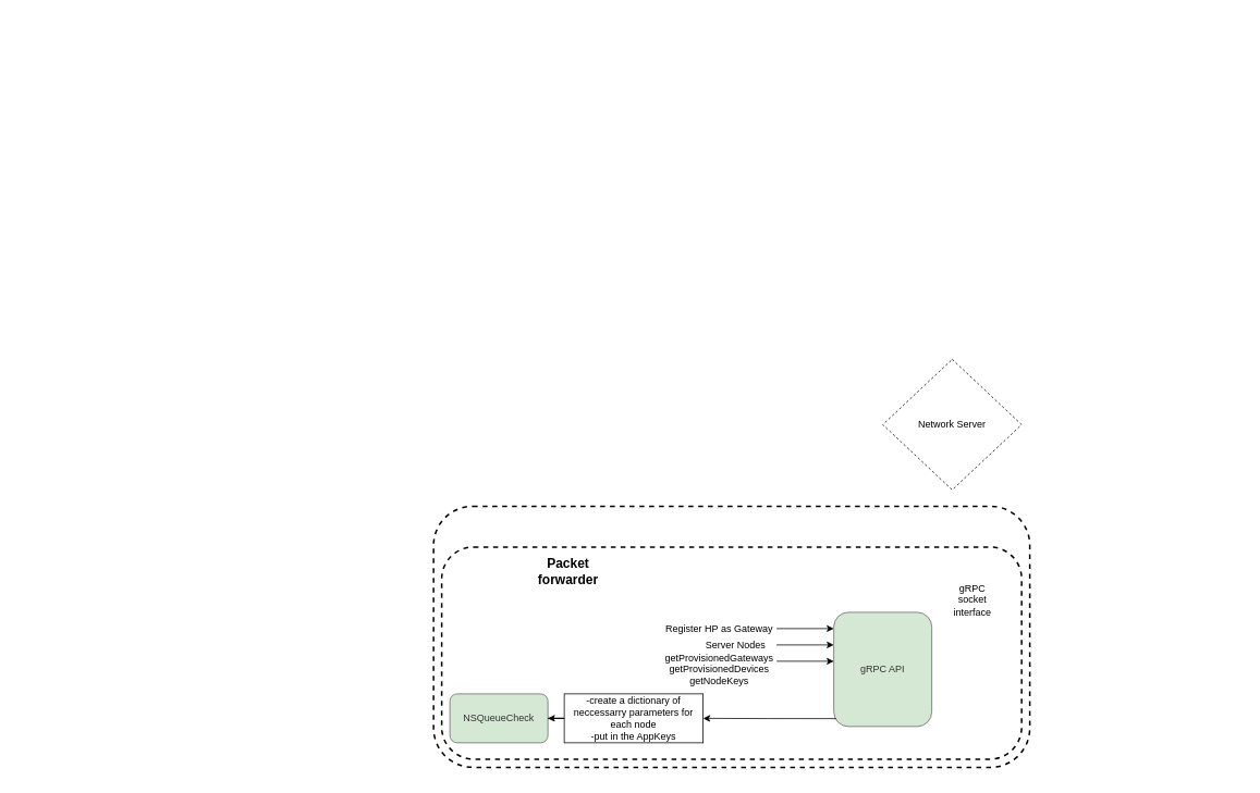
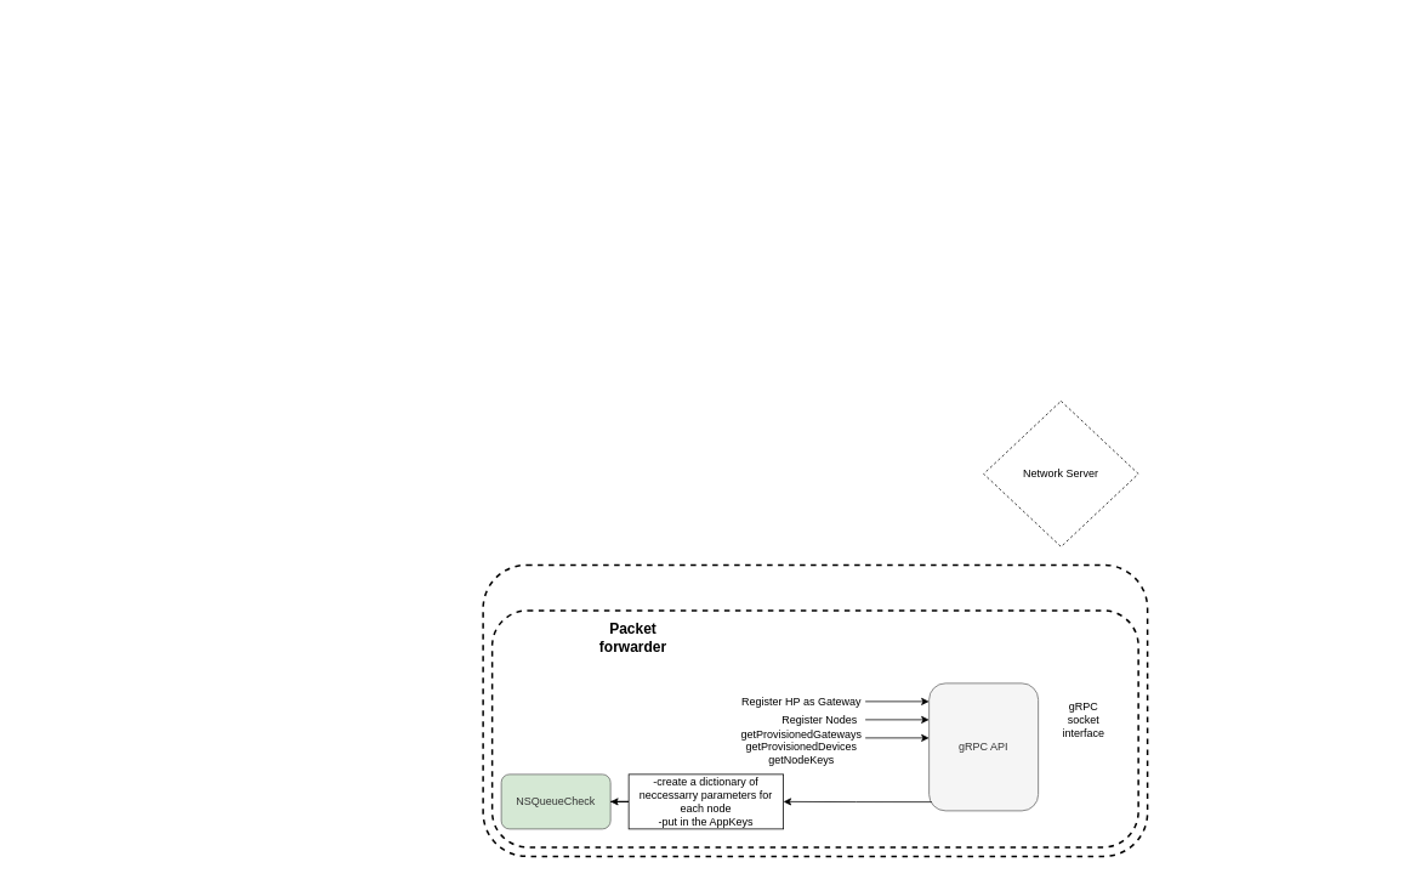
  <mxCell id="0" />
  <mxCell id="1" parent="0" />
  <mxCell id="2" value="&lt;div&gt;&lt;br&gt;&lt;/div&gt;&lt;div&gt;&lt;br&gt;&lt;/div&gt;&lt;div&gt;&lt;br&gt;&lt;/div&gt;&lt;div&gt;&lt;br&gt;&lt;/div&gt;&lt;div&gt;&lt;br&gt;&lt;/div&gt;&lt;div&gt;&lt;br&gt;&lt;/div&gt;&lt;div&gt;&lt;br&gt;&lt;/div&gt;&lt;div&gt;&lt;br&gt;&lt;/div&gt;&lt;div&gt;&lt;br&gt;&lt;/div&gt;&lt;div&gt;&lt;br&gt;&lt;/div&gt;&lt;div&gt;&lt;br&gt;&lt;/div&gt;&lt;div&gt;&lt;br&gt;&lt;/div&gt;&lt;div&gt;&lt;br&gt;&lt;/div&gt;&lt;div&gt;&lt;br&gt;&lt;/div&gt;&lt;div&gt;&lt;br&gt;&lt;/div&gt;&lt;div&gt;&lt;br&gt;&lt;/div&gt;&lt;div&gt;&lt;br&gt;&lt;/div&gt;&lt;div&gt;&lt;br&gt;&lt;/div&gt;&lt;div&gt;packet Forwarder&lt;/div&gt;" style="rounded=1;whiteSpace=wrap;html=1;dashed=1;movable=0;resizable=0;rotatable=0;deletable=0;editable=0;locked=1;connectable=0;strokeWidth=2;" parent="1" vertex="1"><mxGeometry x="530" y="620" width="730" height="320" as="geometry" /></mxCell>
  <mxCell id="3" value="&lt;div style=&quot;font-size: 16px;&quot;&gt;&lt;font style=&quot;font-size: 16px;&quot;&gt;&lt;b&gt;&lt;br&gt;&lt;/b&gt;&lt;/font&gt;&lt;/div&gt;&lt;div style=&quot;font-size: 16px;&quot;&gt;&lt;font style=&quot;font-size: 16px;&quot;&gt;&lt;b&gt;&lt;br&gt;&lt;/b&gt;&lt;/font&gt;&lt;/div&gt;&lt;div style=&quot;font-size: 16px;&quot;&gt;&lt;font style=&quot;font-size: 16px;&quot;&gt;&lt;b&gt;&lt;br&gt;&lt;/b&gt;&lt;/font&gt;&lt;/div&gt;&lt;div style=&quot;font-size: 16px;&quot;&gt;&lt;font style=&quot;font-size: 16px;&quot;&gt;&lt;b&gt;&lt;br&gt;&lt;/b&gt;&lt;/font&gt;&lt;/div&gt;&lt;div style=&quot;font-size: 16px;&quot;&gt;&lt;font style=&quot;font-size: 16px;&quot;&gt;&lt;b&gt;&lt;br&gt;&lt;/b&gt;&lt;/font&gt;&lt;/div&gt;&lt;div style=&quot;font-size: 16px;&quot;&gt;&lt;font style=&quot;font-size: 16px;&quot;&gt;&lt;b&gt;&lt;br&gt;&lt;/b&gt;&lt;/font&gt;&lt;/div&gt;&lt;div style=&quot;font-size: 16px;&quot;&gt;&lt;font style=&quot;font-size: 16px;&quot;&gt;&lt;b&gt;&lt;br&gt;&lt;/b&gt;&lt;/font&gt;&lt;/div&gt;&lt;div style=&quot;font-size: 16px;&quot;&gt;&lt;font style=&quot;font-size: 16px;&quot;&gt;&lt;b&gt;&lt;br&gt;&lt;/b&gt;&lt;/font&gt;&lt;/div&gt;&lt;div style=&quot;font-size: 16px;&quot;&gt;&lt;font style=&quot;font-size: 16px;&quot;&gt;&lt;b&gt;&lt;br&gt;&lt;/b&gt;&lt;/font&gt;&lt;/div&gt;&lt;div style=&quot;font-size: 16px;&quot;&gt;&lt;font style=&quot;font-size: 16px;&quot;&gt;&lt;b&gt;&lt;br&gt;&lt;/b&gt;&lt;/font&gt;&lt;/div&gt;&lt;div style=&quot;font-size: 16px;&quot;&gt;&lt;font style=&quot;font-size: 16px;&quot;&gt;&lt;b&gt;&lt;br&gt;&lt;/b&gt;&lt;/font&gt;&lt;/div&gt;&lt;div style=&quot;font-size: 16px;&quot;&gt;&lt;font style=&quot;font-size: 16px;&quot;&gt;&lt;b&gt;&lt;br&gt;&lt;/b&gt;&lt;/font&gt;&lt;/div&gt;&lt;div style=&quot;font-size: 16px;&quot;&gt;&lt;br&gt;&lt;/div&gt;" style="rounded=1;whiteSpace=wrap;html=1;dashed=1;movable=0;resizable=0;rotatable=0;deletable=0;editable=0;locked=1;connectable=0;strokeWidth=2;" parent="1" vertex="1"><mxGeometry x="540" y="670" width="710" height="260" as="geometry" /></mxCell>
  <mxCell id="4" value="Network Server" style="rhombus;whiteSpace=wrap;html=1;dashed=1;" parent="1" vertex="1"><mxGeometry x="1080" y="440" width="170" height="160" as="geometry" /></mxCell>
  <mxCell id="5" value="&amp;nbsp;" style="text;whiteSpace=wrap;html=1;" parent="1" vertex="1"><mxGeometry x="1280" y="450" width="40" height="40" as="geometry" /></mxCell>
  <mxCell id="6" value="&amp;nbsp;" style="text;whiteSpace=wrap;html=1;" parent="1" vertex="1"><mxGeometry x="20" y="20" width="40" height="40" as="geometry" /></mxCell>
  <mxCell id="7" value="&amp;nbsp;" style="text;whiteSpace=wrap;html=1;" parent="1" vertex="1"><mxGeometry x="1480" y="70" width="40" height="40" as="geometry" /></mxCell>
  <mxCell id="8" value="NSQueueCheck" style="rounded=1;whiteSpace=wrap;html=1;fillColor=#d5e8d4;fontColor=#333333;strokeColor=#666666;" parent="1" vertex="1"><mxGeometry x="550" y="850" width="120" height="60" as="geometry" /></mxCell>
  <mxCell id="9" value="&amp;nbsp;" style="text;whiteSpace=wrap;html=1;" parent="1" vertex="1"><mxGeometry x="610" y="350" width="40" height="40" as="geometry" /></mxCell>
- <mxCell id="10" value="gRPC API" style="rounded=1;whiteSpace=wrap;html=1;fillColor=#d5e8d4;fontColor=#333333;strokeColor=#666666;" parent="1" vertex="1"><mxGeometry x="1020" y="750" width="120" height="140" as="geometry" /></mxCell>
+ <mxCell id="10" value="gRPC API" style="rounded=1;whiteSpace=wrap;html=1;fillColor=#f5f5f5;fontColor=#333333;strokeColor=#666666;" parent="1" vertex="1"><mxGeometry x="1020" y="750" width="120" height="140" as="geometry" /></mxCell>
  <mxCell id="11" value="" style="endArrow=classic;html=1;rounded=0;" parent="1" edge="1"><mxGeometry width="50" height="50" relative="1" as="geometry"><mxPoint x="950" y="770" as="sourcePoint" /><mxPoint x="1020" y="770" as="targetPoint" /></mxGeometry></mxCell>
  <mxCell id="12" value="" style="endArrow=classic;html=1;rounded=0;" parent="1" edge="1"><mxGeometry width="50" height="50" relative="1" as="geometry"><mxPoint x="950" y="790" as="sourcePoint" /><mxPoint x="1020" y="790" as="targetPoint" /></mxGeometry></mxCell>
  <mxCell id="13" value="Register HP as Gateway" style="text;html=1;strokeColor=none;fillColor=none;align=center;verticalAlign=middle;whiteSpace=wrap;rounded=0;" parent="1" vertex="1"><mxGeometry x="810" y="760" width="140" height="20" as="geometry" /></mxCell>
- <mxCell id="14" value="Server Nodes" style="text;html=1;strokeColor=none;fillColor=none;align=center;verticalAlign=middle;whiteSpace=wrap;rounded=0;" parent="1" vertex="1"><mxGeometry x="830" y="780" width="140" height="20" as="geometry" /></mxCell>
+ <mxCell id="14" value="Register Nodes" style="text;html=1;strokeColor=none;fillColor=none;align=center;verticalAlign=middle;whiteSpace=wrap;rounded=0;" parent="1" vertex="1"><mxGeometry x="830" y="780" width="140" height="20" as="geometry" /></mxCell>
  <mxCell id="15" style="edgeStyle=orthogonalEdgeStyle;rounded=0;orthogonalLoop=1;jettySize=auto;html=1;exitX=0.025;exitY=0.931;exitDx=0;exitDy=0;entryX=1;entryY=0.5;entryDx=0;entryDy=0;exitPerimeter=0;" parent="1" source="10" target="17" edge="1"><mxGeometry relative="1" as="geometry"><mxPoint x="1000" y="860" as="sourcePoint" /></mxGeometry></mxCell>
  <mxCell id="16" style="edgeStyle=orthogonalEdgeStyle;rounded=0;orthogonalLoop=1;jettySize=auto;html=1;exitX=0;exitY=0.5;exitDx=0;exitDy=0;" parent="1" source="17" target="8" edge="1"><mxGeometry relative="1" as="geometry" /></mxCell>
  <mxCell id="17" value="&lt;div&gt;-create a dictionary of neccessarry parameters for each node&lt;/div&gt;&lt;div&gt;-put in the AppKeys&lt;br&gt;&lt;/div&gt;" style="rounded=0;whiteSpace=wrap;html=1;" parent="1" vertex="1"><mxGeometry x="690" y="850" width="170" height="60" as="geometry" /></mxCell>
  <mxCell id="18" value="&amp;nbsp;" style="text;whiteSpace=wrap;html=1;" parent="1" vertex="1"><mxGeometry x="370" y="910" width="40" height="40" as="geometry" /></mxCell>
  <mxCell id="19" value="&lt;font style=&quot;font-size: 16px;&quot;&gt;&lt;b&gt;Packet forwarder&lt;br&gt;&lt;/b&gt;&lt;/font&gt;" style="text;html=1;strokeColor=none;fillColor=none;align=center;verticalAlign=middle;whiteSpace=wrap;rounded=0;" vertex="1" parent="1"><mxGeometry x="660" y="680" width="70" height="40" as="geometry" /></mxCell>
  <mxCell id="20" value="&lt;div&gt;getProvisionedGateways&lt;/div&gt;&lt;div&gt;getProvisionedDevices&lt;/div&gt;&lt;div&gt;getNodeKeys&lt;br&gt;&lt;/div&gt;" style="text;html=1;strokeColor=none;fillColor=none;align=center;verticalAlign=middle;whiteSpace=wrap;rounded=0;" vertex="1" parent="1"><mxGeometry x="850" y="805" width="60" height="30" as="geometry" /></mxCell>
  <mxCell id="21" value="" style="endArrow=classic;html=1;rounded=0;" edge="1" parent="1"><mxGeometry width="50" height="50" relative="1" as="geometry"><mxPoint x="950" y="810" as="sourcePoint" /><mxPoint x="1020" y="810" as="targetPoint" /></mxGeometry></mxCell>
- <mxCell id="22" value="gRPC socket interface" style="text;html=1;strokeColor=none;fillColor=none;align=center;verticalAlign=middle;whiteSpace=wrap;rounded=0;" vertex="1" parent="1"><mxGeometry x="1160" y="720" width="60" height="30" as="geometry" /></mxCell>
+ <mxCell id="22" value="gRPC socket interface" style="text;html=1;strokeColor=none;fillColor=none;align=center;verticalAlign=middle;whiteSpace=wrap;rounded=0;" vertex="1" parent="1"><mxGeometry x="1160" y="775" width="60" height="30" as="geometry" /></mxCell>
